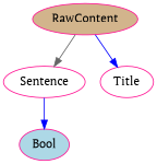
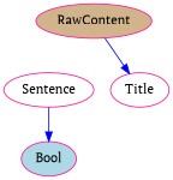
  digraph {
    fontname="PT Serif"
    node [color=deeppink fillcolor=white fontname="PT Serif" style=filled]
    edge [color=blue fontname="PT Serif"]
    n1 [fillcolor=tan label=RawContent shape=oval]
    Sentence
    Title
    Bool [fillcolor=lightblue]
-   n1 -> Sentence [color=gray40]
    n1 -> Title
    Sentence -> Bool
  }
